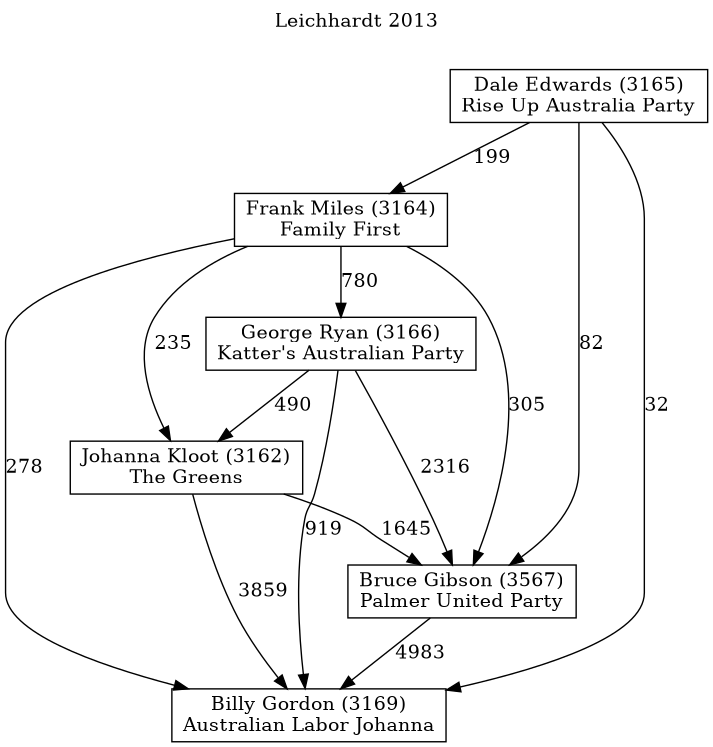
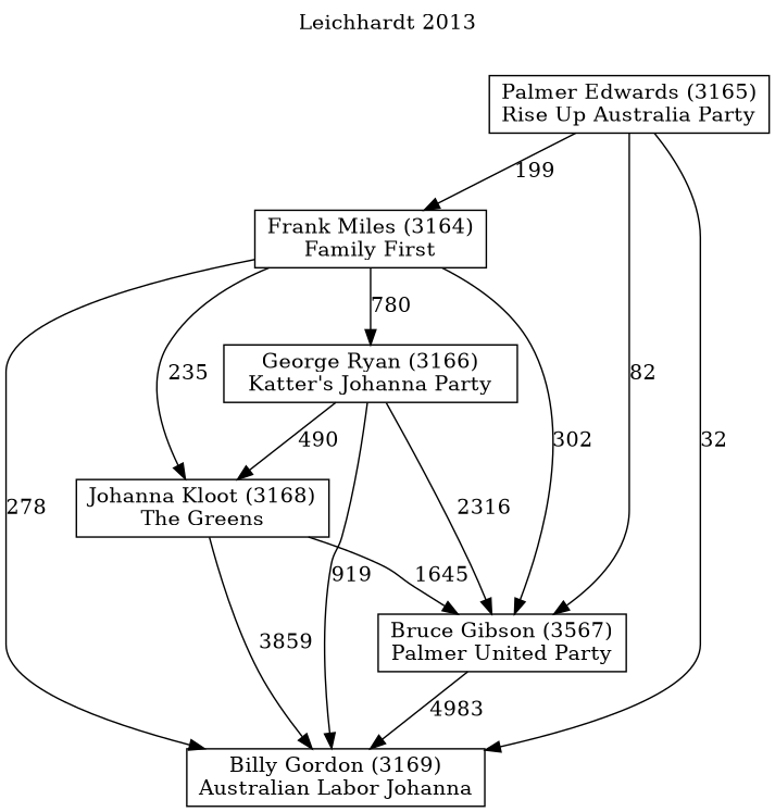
  digraph {
    label="Leichhardt 2013"
    labelloc=t
    mclimit=10
    node [shape=box]
    n1 [label="Billy Gordon (3169)\nAustralian Labor Johanna"]
    n2 [label="Bruce Gibson (3567)\nPalmer United Party"]
-   n3 [label="Johanna Kloot (3162)\nThe Greens"]
-   n4 [label="George Ryan (3166)\nKatter's Australian Party"]
+   n3 [label="Johanna Kloot (3168)\nThe Greens"]
+   n4 [label="George Ryan (3166)\nKatter's Johanna Party"]
    n5 [label="Frank Miles (3164)\nFamily First"]
-   n6 [label="Dale Edwards (3165)\nRise Up Australia Party"]
+   n6 [label="Palmer Edwards (3165)\nRise Up Australia Party"]
    n2 -> n1 [label=4983]
    n3 -> n1 [label=3859]
    n3 -> n2 [label=1645]
    n4 -> n1 [label=919]
    n4 -> n2 [label=2316]
    n4 -> n3 [label=490]
    n5 -> n1 [label=278]
-   n5 -> n2 [label=305]
+   n5 -> n2 [label=302]
    n5 -> n3 [label=235]
    n5 -> n4 [label=780]
    n6 -> n1 [label=32]
    n6 -> n2 [label=82]
    n6 -> n5 [label=199]
  }
